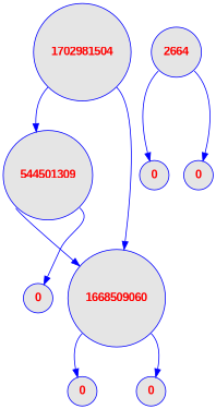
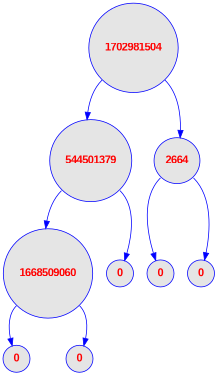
  digraph {
    node [color=blue fillcolor=grey90 fontcolor=red fontname="Arial bold" fontsize=14 shape=circle style="rounded, filled"]
    edge [color=blue tailport=sw]
    n1 [label=1702981504 width=0.5]
-   n2 [label=544501309 width=0.5]
+   n2 [label=544501379 width=0.5]
    n3 [label=1668509060 width=0.5]
    n4 [label=0 width=0.5]
    n5 [label=0 width=0.5]
    n6 [label=0 width=0.5]
    n7 [label=2664 width=0.5]
    n8 [label=0 width=0.5]
    n9 [label=0 width=0.5]
    n1 -> n2
-   n1 -> n3 [tailport=se]
+   n1 -> n7 [tailport=se]
    n2 -> n3
    n2 -> n4 [tailport=se]
    n3 -> n5
    n3 -> n6 [tailport=se]
    n7 -> n8
    n7 -> n9 [tailport=se]
  }
